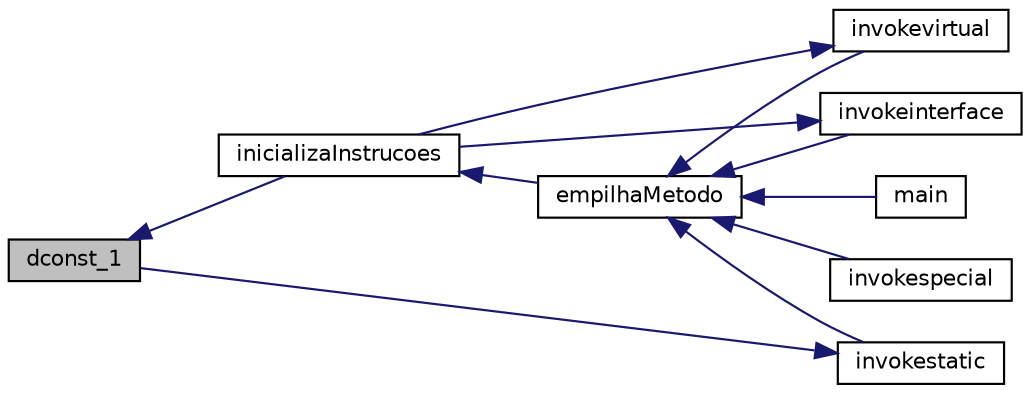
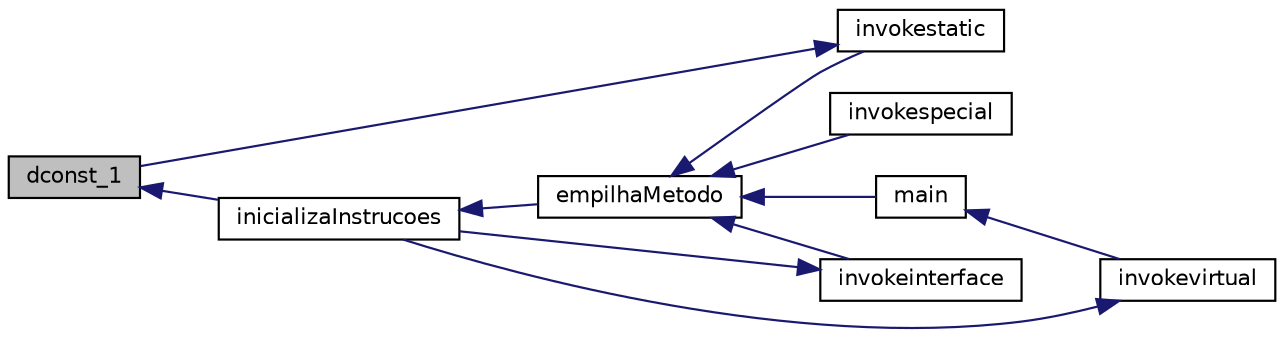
  digraph {
    rankdir=LR
    node [color=black fillcolor=white fontname=Helvetica fontsize=10 shape=record style=filled]
    edge [color=midnightblue dir=back fontname=Helvetica fontsize=10 labelfontname=Helvetica labelfontsize=10 style=solid]
    n1 [fillcolor=grey75 fontcolor=black height=0.2 label=dconst_1 width=0.4]
    n2 [height=0.2 label=inicializaInstrucoes width=0.4]
    n3 [height=0.2 label=empilhaMetodo width=0.4]
    n4 [height=0.2 label=invokevirtual width=0.4]
    n5 [height=0.2 label=invokespecial width=0.4]
    n6 [height=0.2 label=invokestatic width=0.4]
    n7 [height=0.2 label=invokeinterface width=0.4]
    n8 [height=0.2 label=main width=0.4]
    n1 -> n2
    n2 -> n3
-   n3 -> n4
+   n8 -> n4
    n3 -> n5
    n3 -> n6
    n3 -> n7
    n3 -> n8
    n4 -> n2
    n6 -> n1
    n7 -> n2
  }
